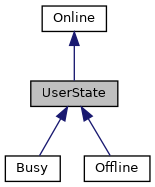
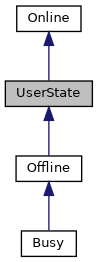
  digraph {
    node [color=black fillcolor=white fontname=Helvetica fontsize=10 shape=record style=filled]
    edge [color=midnightblue dir=back fontname=Helvetica fontsize=10 labelfontname=Helvetica labelfontsize=10 style=solid]
    n1 [fillcolor=grey75 fontcolor=black height=0.2 label=UserState width=0.4]
    n2 [height=0.2 label=Busy width=0.4]
    n3 [height=0.2 label=Offline width=0.4]
    n4 [height=0.2 label=Online width=0.4]
-   n1 -> n2
+   n3 -> n2
    n1 -> n3
    n4 -> n1
  }
